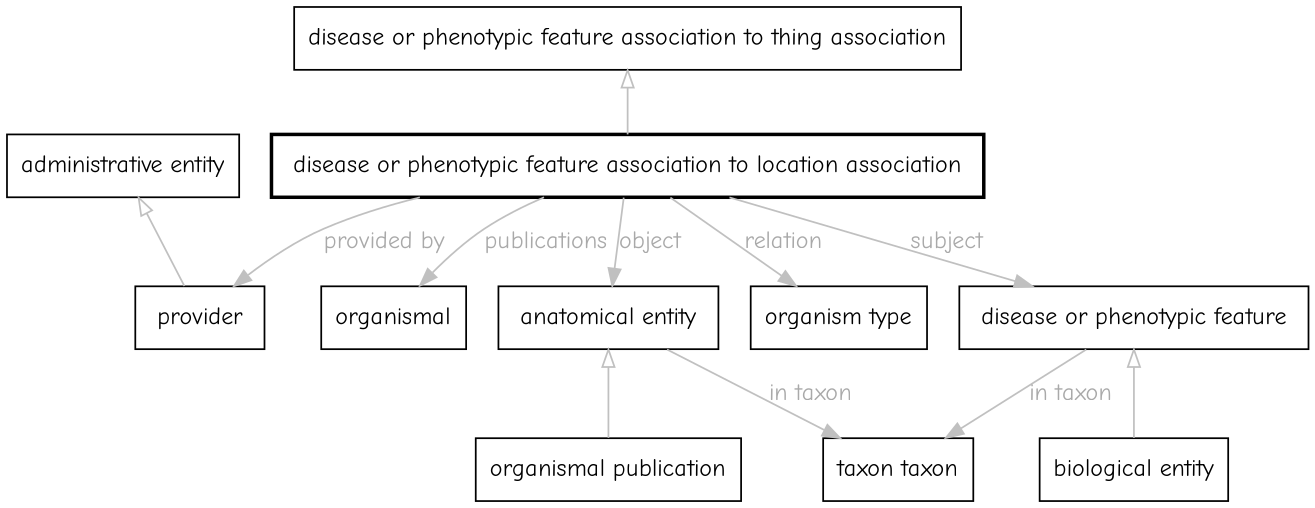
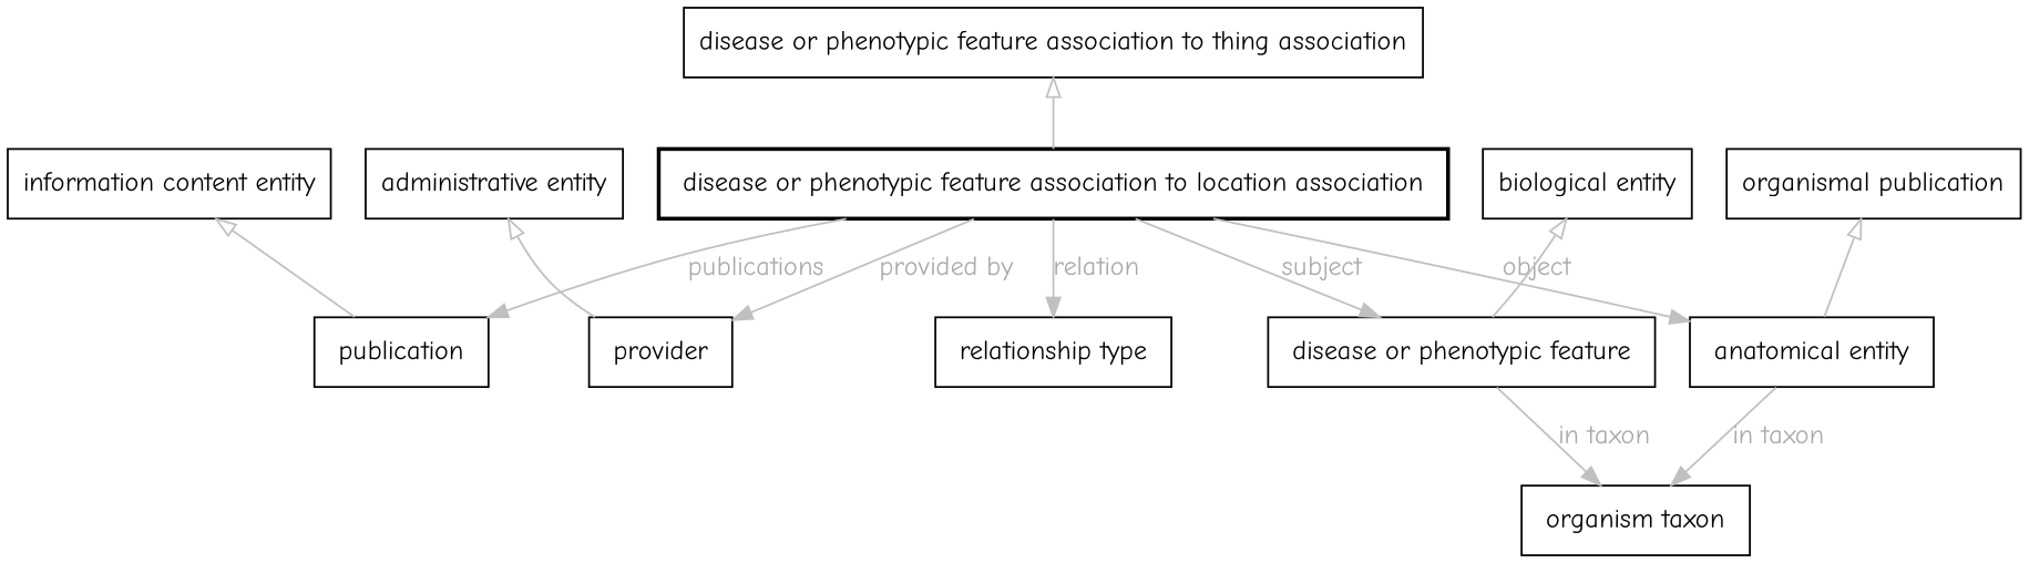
  digraph {
    fontname="Comic Neue"
    fontsize=32
    penwidth=5
    node [color=black fontname="Comic Neue" shape=rectangle style=solid]
    edge [color=gray fontcolor=darkgray fontname="Comic Neue"]
    n1 [label=" disease or phenotypic feature association to location association " style=bold]
    n2 [label=" provider "]
-   n3 [label=organismal]
+   n3 [label=" publication "]
    n4 [label=" anatomical entity "]
-   n5 [label="organism type"]
+   n5 [label=" relationship type "]
    n6 [label=" disease or phenotypic feature "]
-   n7 [label="taxon taxon"]
+   n7 [label=" organism taxon "]
    "disease or phenotypic feature association to thing association" [style=""]
    "administrative entity" [style=""]
+   "information content entity" [style=""]
    n11 [label="organismal publication" style=""]
    "biological entity" [style=""]
    n1 -> n2 [label="provided by"]
    n1 -> n3 [label=publications]
    n1 -> n4 [label=object]
    n1 -> n5 [label=relation]
    n1 -> n6 [label=subject]
    n4 -> n7 [label="in taxon"]
    n6 -> n7 [label="in taxon"]
    "disease or phenotypic feature association to thing association" -> n1 [arrowtail=onormal dir=back]
    "administrative entity" -> n2 [arrowtail=onormal dir=back]
-   n4 -> n11 [arrowtail=onormal dir=back]
-   n6 -> "biological entity" [arrowtail=onormal dir=back]
+   "information content entity" -> n3 [arrowtail=onormal dir=back]
+   n11 -> n4 [arrowtail=onormal dir=back]
+   "biological entity" -> n6 [arrowtail=onormal dir=back]
  }
